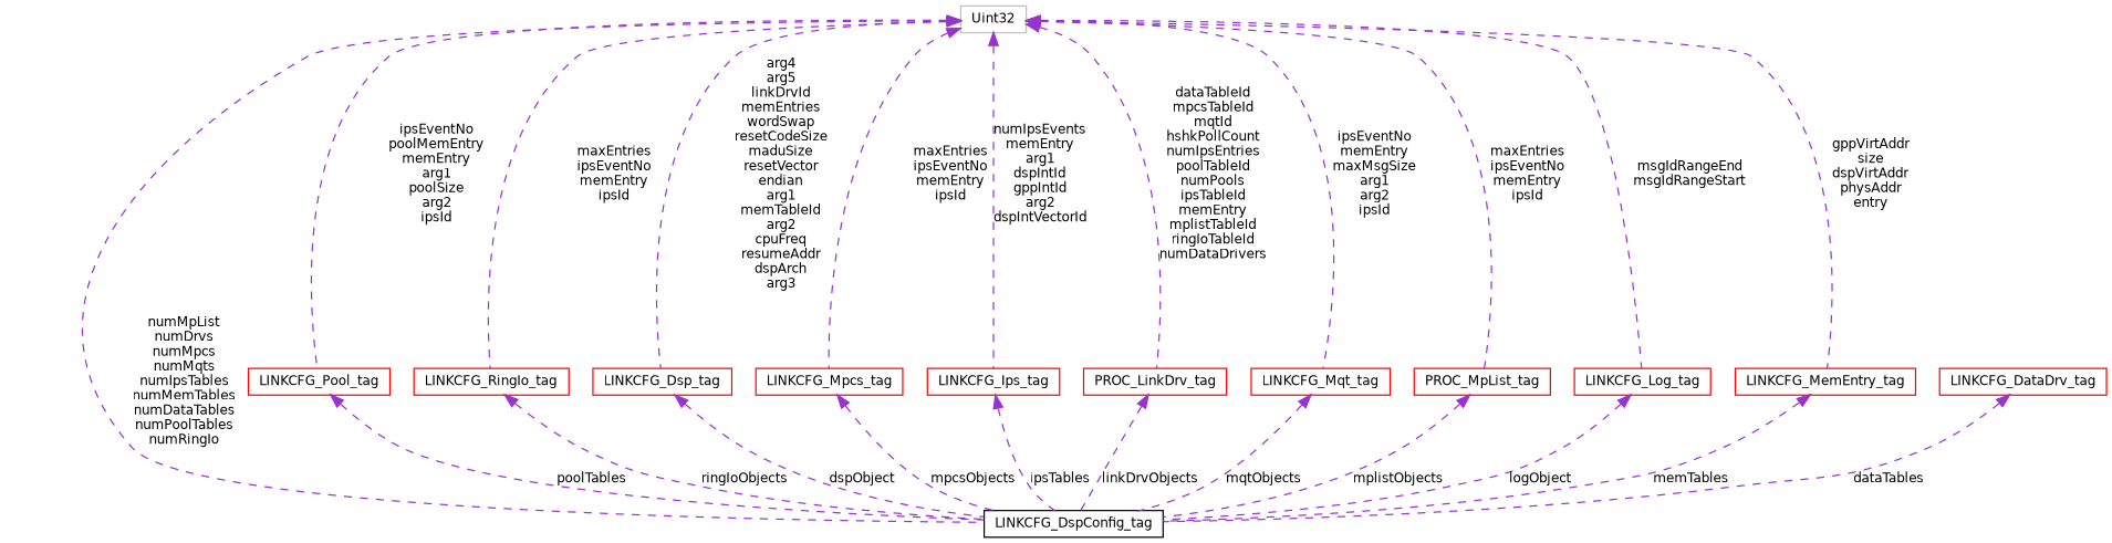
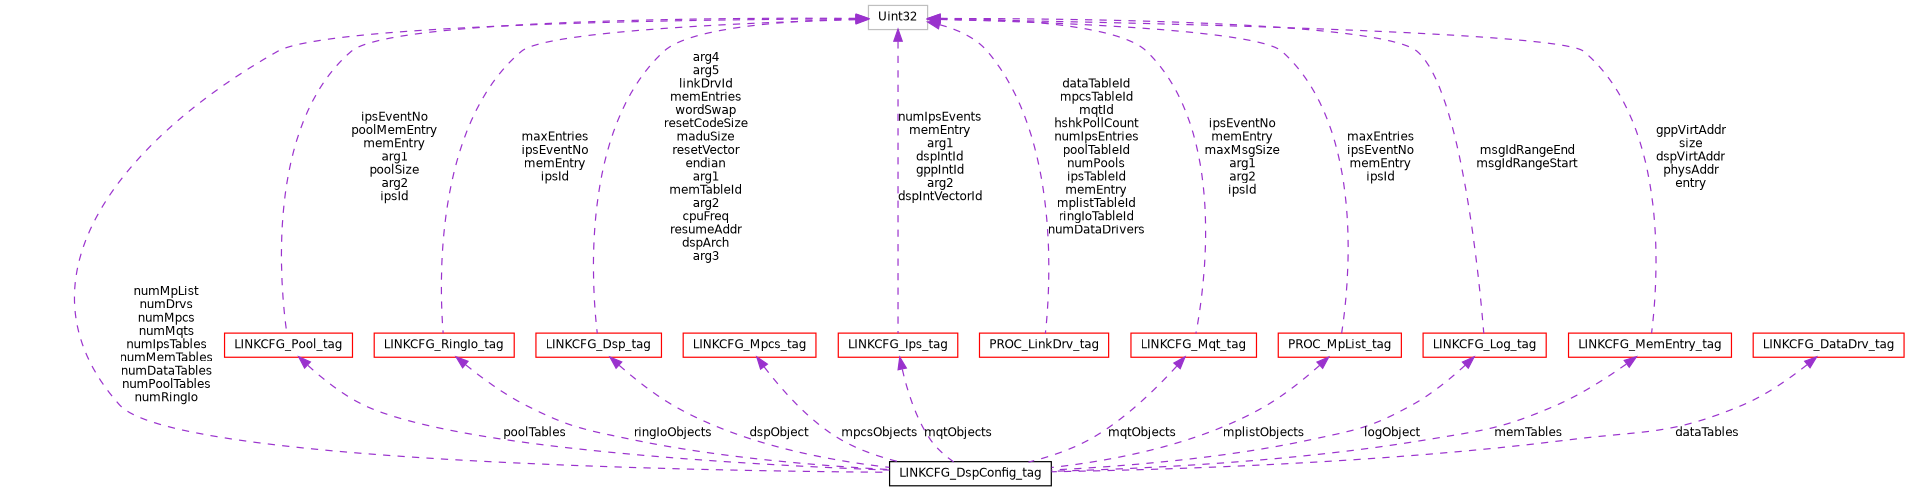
  digraph {
    node [color=red fillcolor=white fontname=Helvetica fontsize=10 shape=record style=filled]
    edge [color=darkorchid3 dir=back fontname=Helvetica fontsize=10 labelfontname=Helvetica labelfontsize=10 style=dashed]
    n1 [color=black height=0.2 label=LINKCFG_DspConfig_tag width=0.4]
    n2 [height=0.2 label=LINKCFG_Pool_tag width=0.4]
    n3 [color=grey75 height=0.2 label=Uint32 width=0.4]
    n4 [height=0.2 label=LINKCFG_RingIo_tag width=0.4]
    n5 [height=0.2 label=LINKCFG_Dsp_tag width=0.4]
    n6 [height=0.2 label=LINKCFG_Mpcs_tag width=0.4]
    n7 [height=0.2 label=LINKCFG_Ips_tag width=0.4]
    n8 [height=0.2 label=PROC_LinkDrv_tag width=0.4]
    n9 [height=0.2 label=LINKCFG_Mqt_tag width=0.4]
    n10 [height=0.2 label=PROC_MpList_tag width=0.4]
    n11 [height=0.2 label=LINKCFG_Log_tag width=0.4]
    n12 [height=0.2 label=LINKCFG_MemEntry_tag width=0.4]
    n13 [height=0.2 label=LINKCFG_DataDrv_tag width=0.4]
    n2 -> n1 [label=poolTables]
    n3 -> n1 [label="numMpList\nnumDrvs\nnumMpcs\nnumMqts\nnumIpsTables\nnumMemTables\nnumDataTables\nnumPoolTables\nnumRingIo"]
    n3 -> n2 [label="ipsEventNo\npoolMemEntry\nmemEntry\narg1\npoolSize\narg2\nipsId"]
    n3 -> n4 [label="maxEntries\nipsEventNo\nmemEntry\nipsId"]
    n3 -> n5 [label="arg4\narg5\nlinkDrvId\nmemEntries\nwordSwap\nresetCodeSize\nmaduSize\nresetVector\nendian\narg1\nmemTableId\narg2\ncpuFreq\nresumeAddr\ndspArch\narg3"]
-   n3 -> n6 [label="maxEntries\nipsEventNo\nmemEntry\nipsId"]
    n3 -> n7 [label="numIpsEvents\nmemEntry\narg1\ndspIntId\ngppIntId\narg2\ndspIntVectorId"]
    n3 -> n8 [label="dataTableId\nmpcsTableId\nmqtId\nhshkPollCount\nnumIpsEntries\npoolTableId\nnumPools\nipsTableId\nmemEntry\nmplistTableId\nringIoTableId\nnumDataDrivers"]
    n3 -> n9 [label="ipsEventNo\nmemEntry\nmaxMsgSize\narg1\narg2\nipsId"]
    n3 -> n10 [label="maxEntries\nipsEventNo\nmemEntry\nipsId"]
    n3 -> n11 [label="msgIdRangeEnd\nmsgIdRangeStart"]
    n3 -> n12 [label="gppVirtAddr\nsize\ndspVirtAddr\nphysAddr\nentry"]
    n4 -> n1 [label=ringIoObjects]
    n5 -> n1 [label=dspObject]
    n6 -> n1 [label=mpcsObjects]
-   n7 -> n1 [label=ipsTables]
-   n8 -> n1 [label=linkDrvObjects]
+   n7 -> n1 [label=mqtObjects]
    n9 -> n1 [label=mqtObjects]
    n10 -> n1 [label=mplistObjects]
    n11 -> n1 [label=logObject]
    n12 -> n1 [label=memTables]
    n13 -> n1 [label=dataTables]
  }
